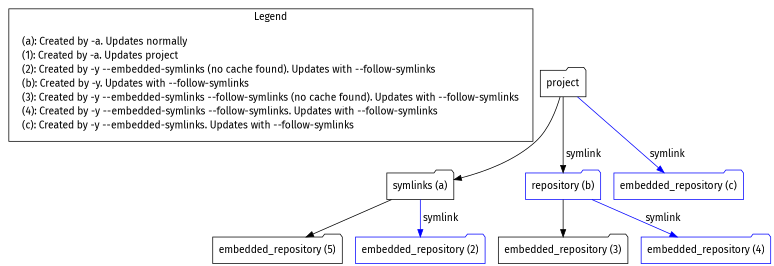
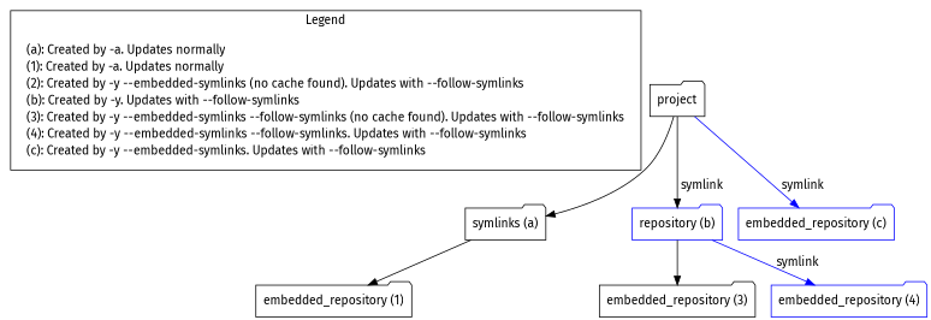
  digraph {
    fontname="Fira Sans"
    node [fontname="Fira Sans" shape=folder]
    edge [fontname="Fira Sans"]
-   n1 [label=<<table border="0" cellpadding="2" cellspacing="0" cellborder="0">       <tr><td align="left">(a): Created by -a. Updates normally</td></tr>       <tr><td align="left">(1): Created by -a. Updates project</td></tr>       <tr><td align="left">(2): Created by -y --embedded-symlinks (no cache found). Updates with --follow-symlinks</td></tr>       <tr><td align="left">(b): Created by -y. Updates with --follow-symlinks</td></tr>       <tr><td align="left">(3): Created by -y --embedded-symlinks --follow-symlinks (no cache found). Updates with --follow-symlinks</td></tr>       <tr><td align="left">(4): Created by -y --embedded-symlinks --follow-symlinks. Updates with --follow-symlinks</td></tr>       <tr><td align="left">(c): Created by -y --embedded-symlinks. Updates with --follow-symlinks</td></tr>       </table>> shape=plaintext]
+   n1 [label=<<table border="0" cellpadding="2" cellspacing="0" cellborder="0">       <tr><td align="left">(a): Created by -a. Updates normally</td></tr>       <tr><td align="left">(1): Created by -a. Updates normally</td></tr>       <tr><td align="left">(2): Created by -y --embedded-symlinks (no cache found). Updates with --follow-symlinks</td></tr>       <tr><td align="left">(b): Created by -y. Updates with --follow-symlinks</td></tr>       <tr><td align="left">(3): Created by -y --embedded-symlinks --follow-symlinks (no cache found). Updates with --follow-symlinks</td></tr>       <tr><td align="left">(4): Created by -y --embedded-symlinks --follow-symlinks. Updates with --follow-symlinks</td></tr>       <tr><td align="left">(c): Created by -y --embedded-symlinks. Updates with --follow-symlinks</td></tr>       </table>> shape=plaintext]
    n2 [label="symlinks (a)"]
    project
    n4 [color=blue label="repository (b)"]
    n5 [color=blue label="embedded_repository (c)"]
-   n6 [label="embedded_repository (5)"]
-   n7 [color=blue label="embedded_repository (2)"]
+   n6 [label="embedded_repository (1)"]
    n8 [label="embedded_repository (3)"]
    n9 [color=blue label="embedded_repository (4)"]
    subgraph cluster_1 {
      label=Legend
      n1
    }
    n2 -> n6
-   n2 -> n7 [color=" blue" label=" symlink"]
    project -> n2
    project -> n4 [color=black label=" symlink"]
    project -> n5 [color=" blue" label=" symlink"]
    n4 -> n8
    n4 -> n9 [color=" blue" label=" symlink"]
  }
